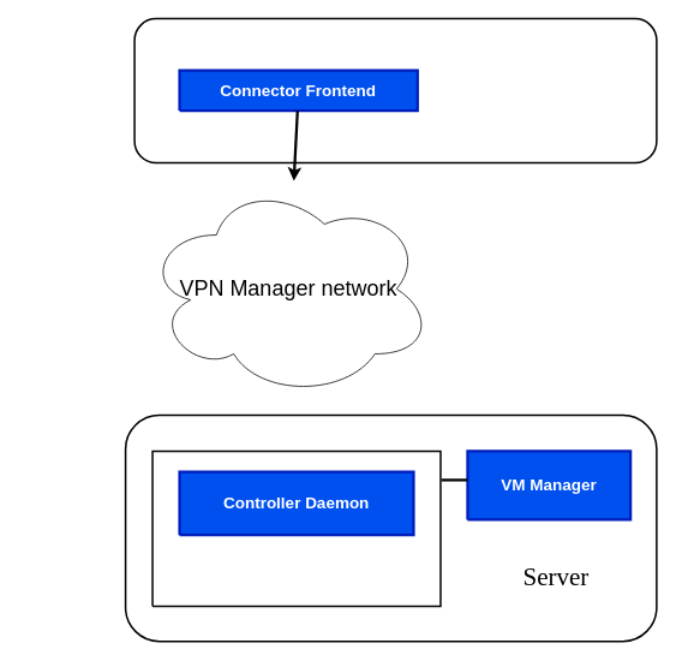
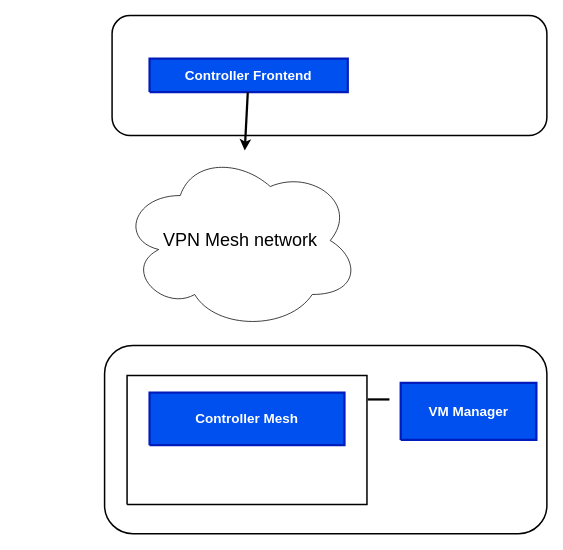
  <mxCell id="0" />
  <mxCell id="1" value="Connector" parent="0" />
  <mxCell id="2" value="" style="group" parent="1" vertex="1" connectable="0"><mxGeometry x="20" y="460" width="709" height="251" as="geometry" /></mxCell>
  <mxCell id="3" value="" style="group" vertex="1" connectable="0" parent="2"><mxGeometry x="119" width="590" height="251" as="geometry" /></mxCell>
  <mxCell id="4" value="" style="rounded=1;whiteSpace=wrap;html=1;hachureGap=4;pointerEvents=0;strokeWidth=2;" parent="3" vertex="1"><mxGeometry width="590" height="251" as="geometry" /></mxCell>
  <mxCell id="5" value="" style="verticalAlign=middle;align=center;vsdxID=5;shape=stencil(nZBLDoAgDERP0z3SIyjew0SURgSD+Lu9kMZoXLhwN9O+tukAlrNpJg1SzDH4QW/URgNYgZTkjA4UkwJUgGXng+6DX1zLfmoymdXo17xh5zmRJ6Q42BWCfc2oJfdAr+Yv+AP9Cb7OJ3H/2JG1HNGz/84klThPVCc=);strokeWidth=2;labelBackgroundColor=none;rounded=0;html=1;whiteSpace=wrap;" parent="3" vertex="1"><mxGeometry x="30" y="40" width="320" height="172" as="geometry" /></mxCell>
- <mxCell id="6" value="&lt;font data-darkreader-inline-color=&quot;&quot; style=&quot;font-size: 28px; font-family: Calibri; color: rgb(0, 0, 0); direction: ltr; letter-spacing: 0px; line-height: 120%; opacity: 1; --darkreader-inline-color: #e8e6e3;&quot;&gt;Server&lt;br&gt;&lt;/font&gt;" style="verticalAlign=middle;align=center;vsdxID=20;fillColor=none;gradientColor=none;shape=stencil(nZBLDoAgDERP0z3SIyjew0SURgSD+Lu9kMZoXLhwN9O+tukAlrNpJg1SzDH4QW/URgNYgZTkjA4UkwJUgGXng+6DX1zLfmoymdXo17xh5zmRJ6Q42BWCfc2oJfdAr+Yv+AP9Cb7OJ3H/2JG1HNGz/84klThPVCc=);strokeColor=none;labelBackgroundColor=none;rounded=0;html=1;whiteSpace=wrap;" parent="3" vertex="1"><mxGeometry x="416" y="152" width="125" height="53" as="geometry" /></mxCell>
- <mxCell id="7" value="&lt;h2&gt;Controller Daemon&lt;/h2&gt;" style="vsdxID=12;fillColor=#0050ef;shape=stencil(nZBLDoAgDERP0z3SIyjew0SURgSD+Lu9kMZoXLhwN9O+tukAlrNpJg1SzDH4QW/URgNYgZTkjA4UkwJUgGXng+6DX1zLfmoymdXo17xh5zmRJ6Q42BWCfc2oJfdAr+Yv+AP9Cb7OJ3H/2JG1HNGz/84klThPVCc=);strokeColor=#001DBC;strokeWidth=3;labelBackgroundColor=none;rounded=0;html=1;whiteSpace=wrap;fontColor=#ffffff;" parent="3" vertex="1"><mxGeometry x="60" y="63" width="260" height="70" as="geometry" /></mxCell>
- <mxCell id="8" value="&lt;h2&gt;VM Manager&lt;br&gt;&lt;/h2&gt;" style="vsdxID=14;fillColor=#0050ef;shape=stencil(nZBLDoAgDERP0z3SIyjew0SURgSD+Lu9kMZoXLhwN9O+tukAlrNpJg1SzDH4QW/URgNYgZTkjA4UkwJUgGXng+6DX1zLfmoymdXo17xh5zmRJ6Q42BWCfc2oJfdAr+Yv+AP9Cb7OJ3H/2JG1HNGz/84klThPVCc=);strokeColor=#001DBC;strokeWidth=3;labelBackgroundColor=none;rounded=0;html=1;whiteSpace=wrap;fontColor=#ffffff;" parent="3" vertex="1"><mxGeometry x="380" y="40" width="181" height="76" as="geometry" /></mxCell>
+ <mxCell id="7" value="&lt;h2&gt;Controller Mesh&lt;/h2&gt;" style="vsdxID=12;fillColor=#0050ef;shape=stencil(nZBLDoAgDERP0z3SIyjew0SURgSD+Lu9kMZoXLhwN9O+tukAlrNpJg1SzDH4QW/URgNYgZTkjA4UkwJUgGXng+6DX1zLfmoymdXo17xh5zmRJ6Q42BWCfc2oJfdAr+Yv+AP9Cb7OJ3H/2JG1HNGz/84klThPVCc=);strokeColor=#001DBC;strokeWidth=3;labelBackgroundColor=none;rounded=0;html=1;whiteSpace=wrap;fontColor=#ffffff;" parent="3" vertex="1"><mxGeometry x="60" y="63" width="260" height="70" as="geometry" /></mxCell>
+ <mxCell id="8" value="&lt;h2&gt;VM Manager&lt;br&gt;&lt;/h2&gt;" style="vsdxID=14;fillColor=#0050ef;shape=stencil(nZBLDoAgDERP0z3SIyjew0SURgSD+Lu9kMZoXLhwN9O+tukAlrNpJg1SzDH4QW/URgNYgZTkjA4UkwJUgGXng+6DX1zLfmoymdXo17xh5zmRJ6Q42BWCfc2oJfdAr+Yv+AP9Cb7OJ3H/2JG1HNGz/84klThPVCc=);strokeColor=#001DBC;strokeWidth=3;labelBackgroundColor=none;rounded=0;html=1;whiteSpace=wrap;fontColor=#ffffff;" parent="3" vertex="1"><mxGeometry x="395" y="50" width="181" height="76" as="geometry" /></mxCell>
  <mxCell id="9" style="vsdxID=48;edgeStyle=none;startArrow=none;endArrow=none;startSize=5;endSize=5;strokeWidth=3;strokeColor=#000000;spacingTop=0;spacingBottom=0;spacingLeft=0;spacingRight=0;verticalAlign=middle;html=1;labelBackgroundColor=#ffffff;rounded=0;entryX=0.995;entryY=0.269;entryDx=0;entryDy=0;entryPerimeter=0;" parent="3" edge="1"><mxGeometry relative="1" as="geometry"><mxPoint x="380" y="72" as="sourcePoint" /><mxPoint x="351" y="72" as="targetPoint" /></mxGeometry></mxCell>
  <mxCell id="10" value="" style="group" parent="1" vertex="1" connectable="0"><mxGeometry x="129" y="20" width="600" height="160" as="geometry" /></mxCell>
  <mxCell id="11" value="" style="rounded=1;whiteSpace=wrap;html=1;hachureGap=4;pointerEvents=0;strokeWidth=2;" parent="10" vertex="1"><mxGeometry x="20" width="580" height="160" as="geometry" /></mxCell>
- <mxCell id="12" value="&lt;h2&gt;Connector Frontend&lt;br&gt;&lt;/h2&gt;" style="vsdxID=12;fillColor=#0050ef;shape=stencil(nZBLDoAgDERP0z3SIyjew0SURgSD+Lu9kMZoXLhwN9O+tukAlrNpJg1SzDH4QW/URgNYgZTkjA4UkwJUgGXng+6DX1zLfmoymdXo17xh5zmRJ6Q42BWCfc2oJfdAr+Yv+AP9Cb7OJ3H/2JG1HNGz/84klThPVCc=);strokeColor=#001DBC;strokeWidth=3;labelBackgroundColor=none;rounded=0;html=1;whiteSpace=wrap;fontColor=#ffffff;" parent="10" vertex="1"><mxGeometry x="70.003" y="57.371" width="264.407" height="44.622" as="geometry" /></mxCell>
+ <mxCell id="12" value="&lt;h2&gt;Controller Frontend&lt;br&gt;&lt;/h2&gt;" style="vsdxID=12;fillColor=#0050ef;shape=stencil(nZBLDoAgDERP0z3SIyjew0SURgSD+Lu9kMZoXLhwN9O+tukAlrNpJg1SzDH4QW/URgNYgZTkjA4UkwJUgGXng+6DX1zLfmoymdXo17xh5zmRJ6Q42BWCfc2oJfdAr+Yv+AP9Cb7OJ3H/2JG1HNGz/84klThPVCc=);strokeColor=#001DBC;strokeWidth=3;labelBackgroundColor=none;rounded=0;html=1;whiteSpace=wrap;fontColor=#ffffff;" parent="10" vertex="1"><mxGeometry x="70.003" y="57.371" width="264.407" height="44.622" as="geometry" /></mxCell>
  <mxCell id="13" value="" style="endArrow=classic;html=1;rounded=0;strokeWidth=3;" edge="1" parent="1" source="12" target="14"><mxGeometry width="50" height="50" relative="1" as="geometry"><mxPoint x="40" y="230" as="sourcePoint" /><mxPoint x="90" y="180" as="targetPoint" /></mxGeometry></mxCell>
- <mxCell id="14" value="&lt;font style=&quot;font-size: 24px;&quot;&gt;VPN Manager network&lt;/font&gt;" style="ellipse;shape=cloud;whiteSpace=wrap;html=1;" parent="1" vertex="1"><mxGeometry x="160" y="200" width="320" height="240" as="geometry" /></mxCell>
+ <mxCell id="14" value="&lt;font style=&quot;font-size: 24px;&quot;&gt;VPN Mesh network&lt;/font&gt;" style="ellipse;shape=cloud;whiteSpace=wrap;html=1;" parent="1" vertex="1"><mxGeometry x="160" y="200" width="320" height="240" as="geometry" /></mxCell>
